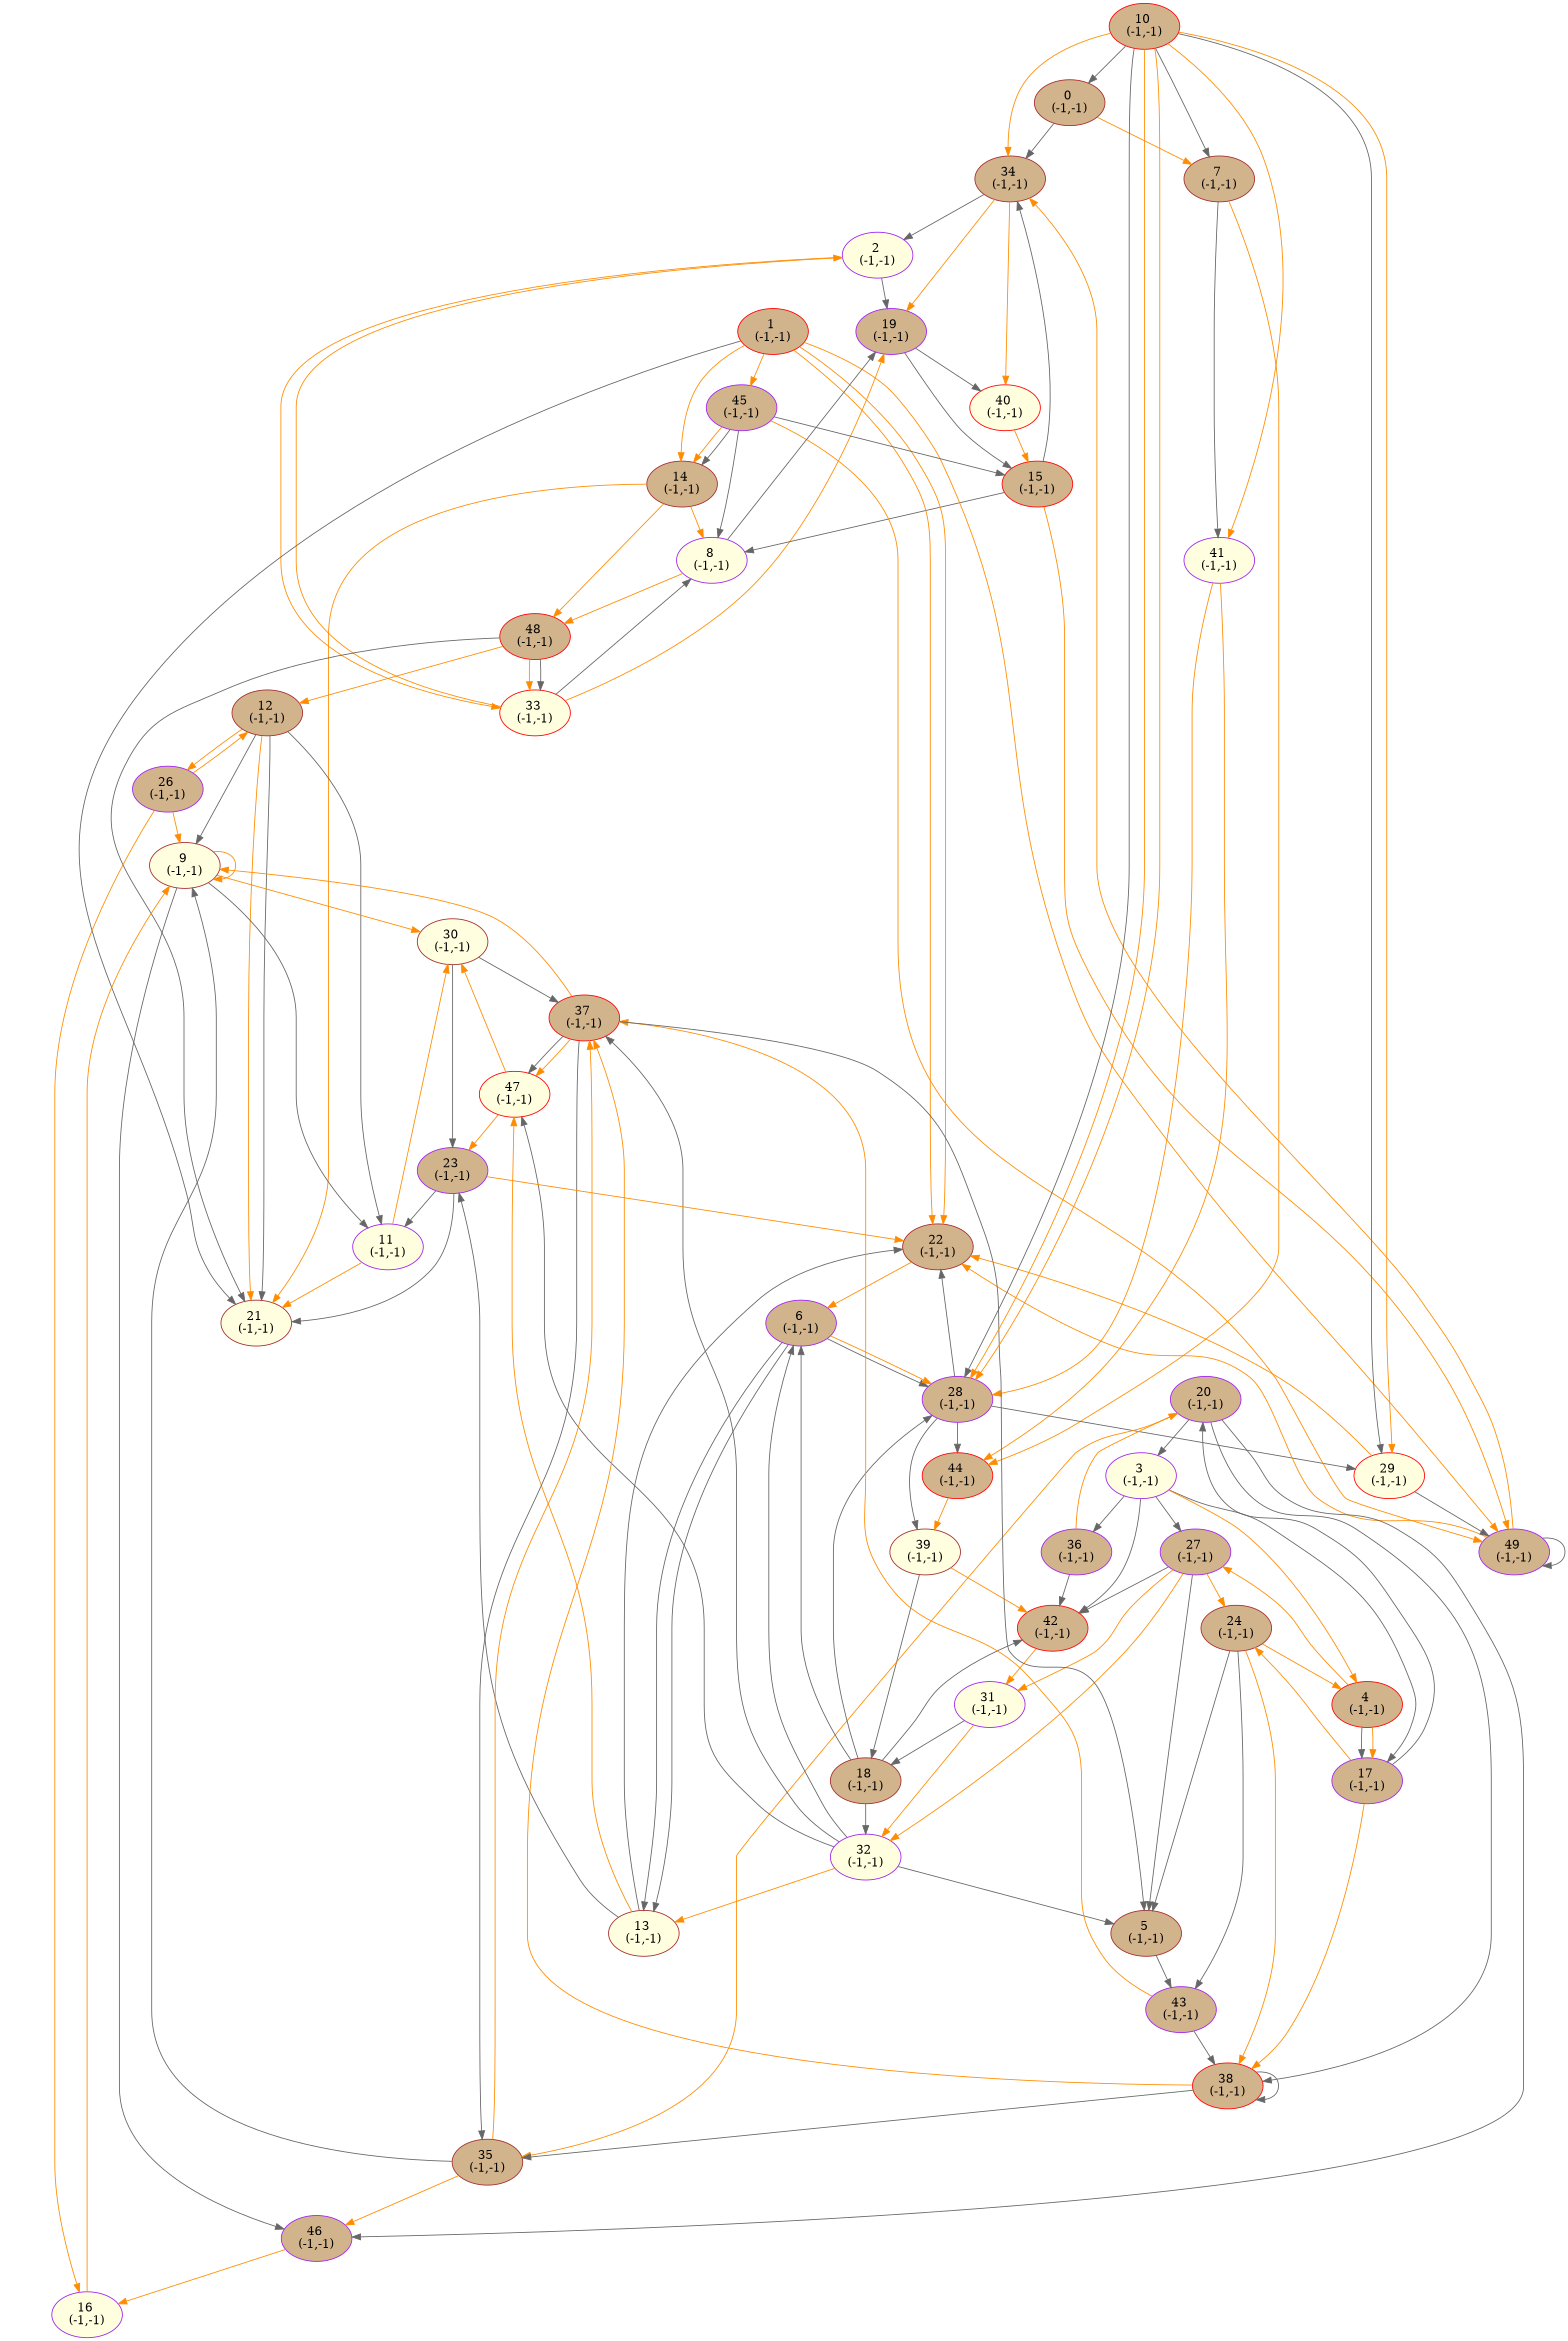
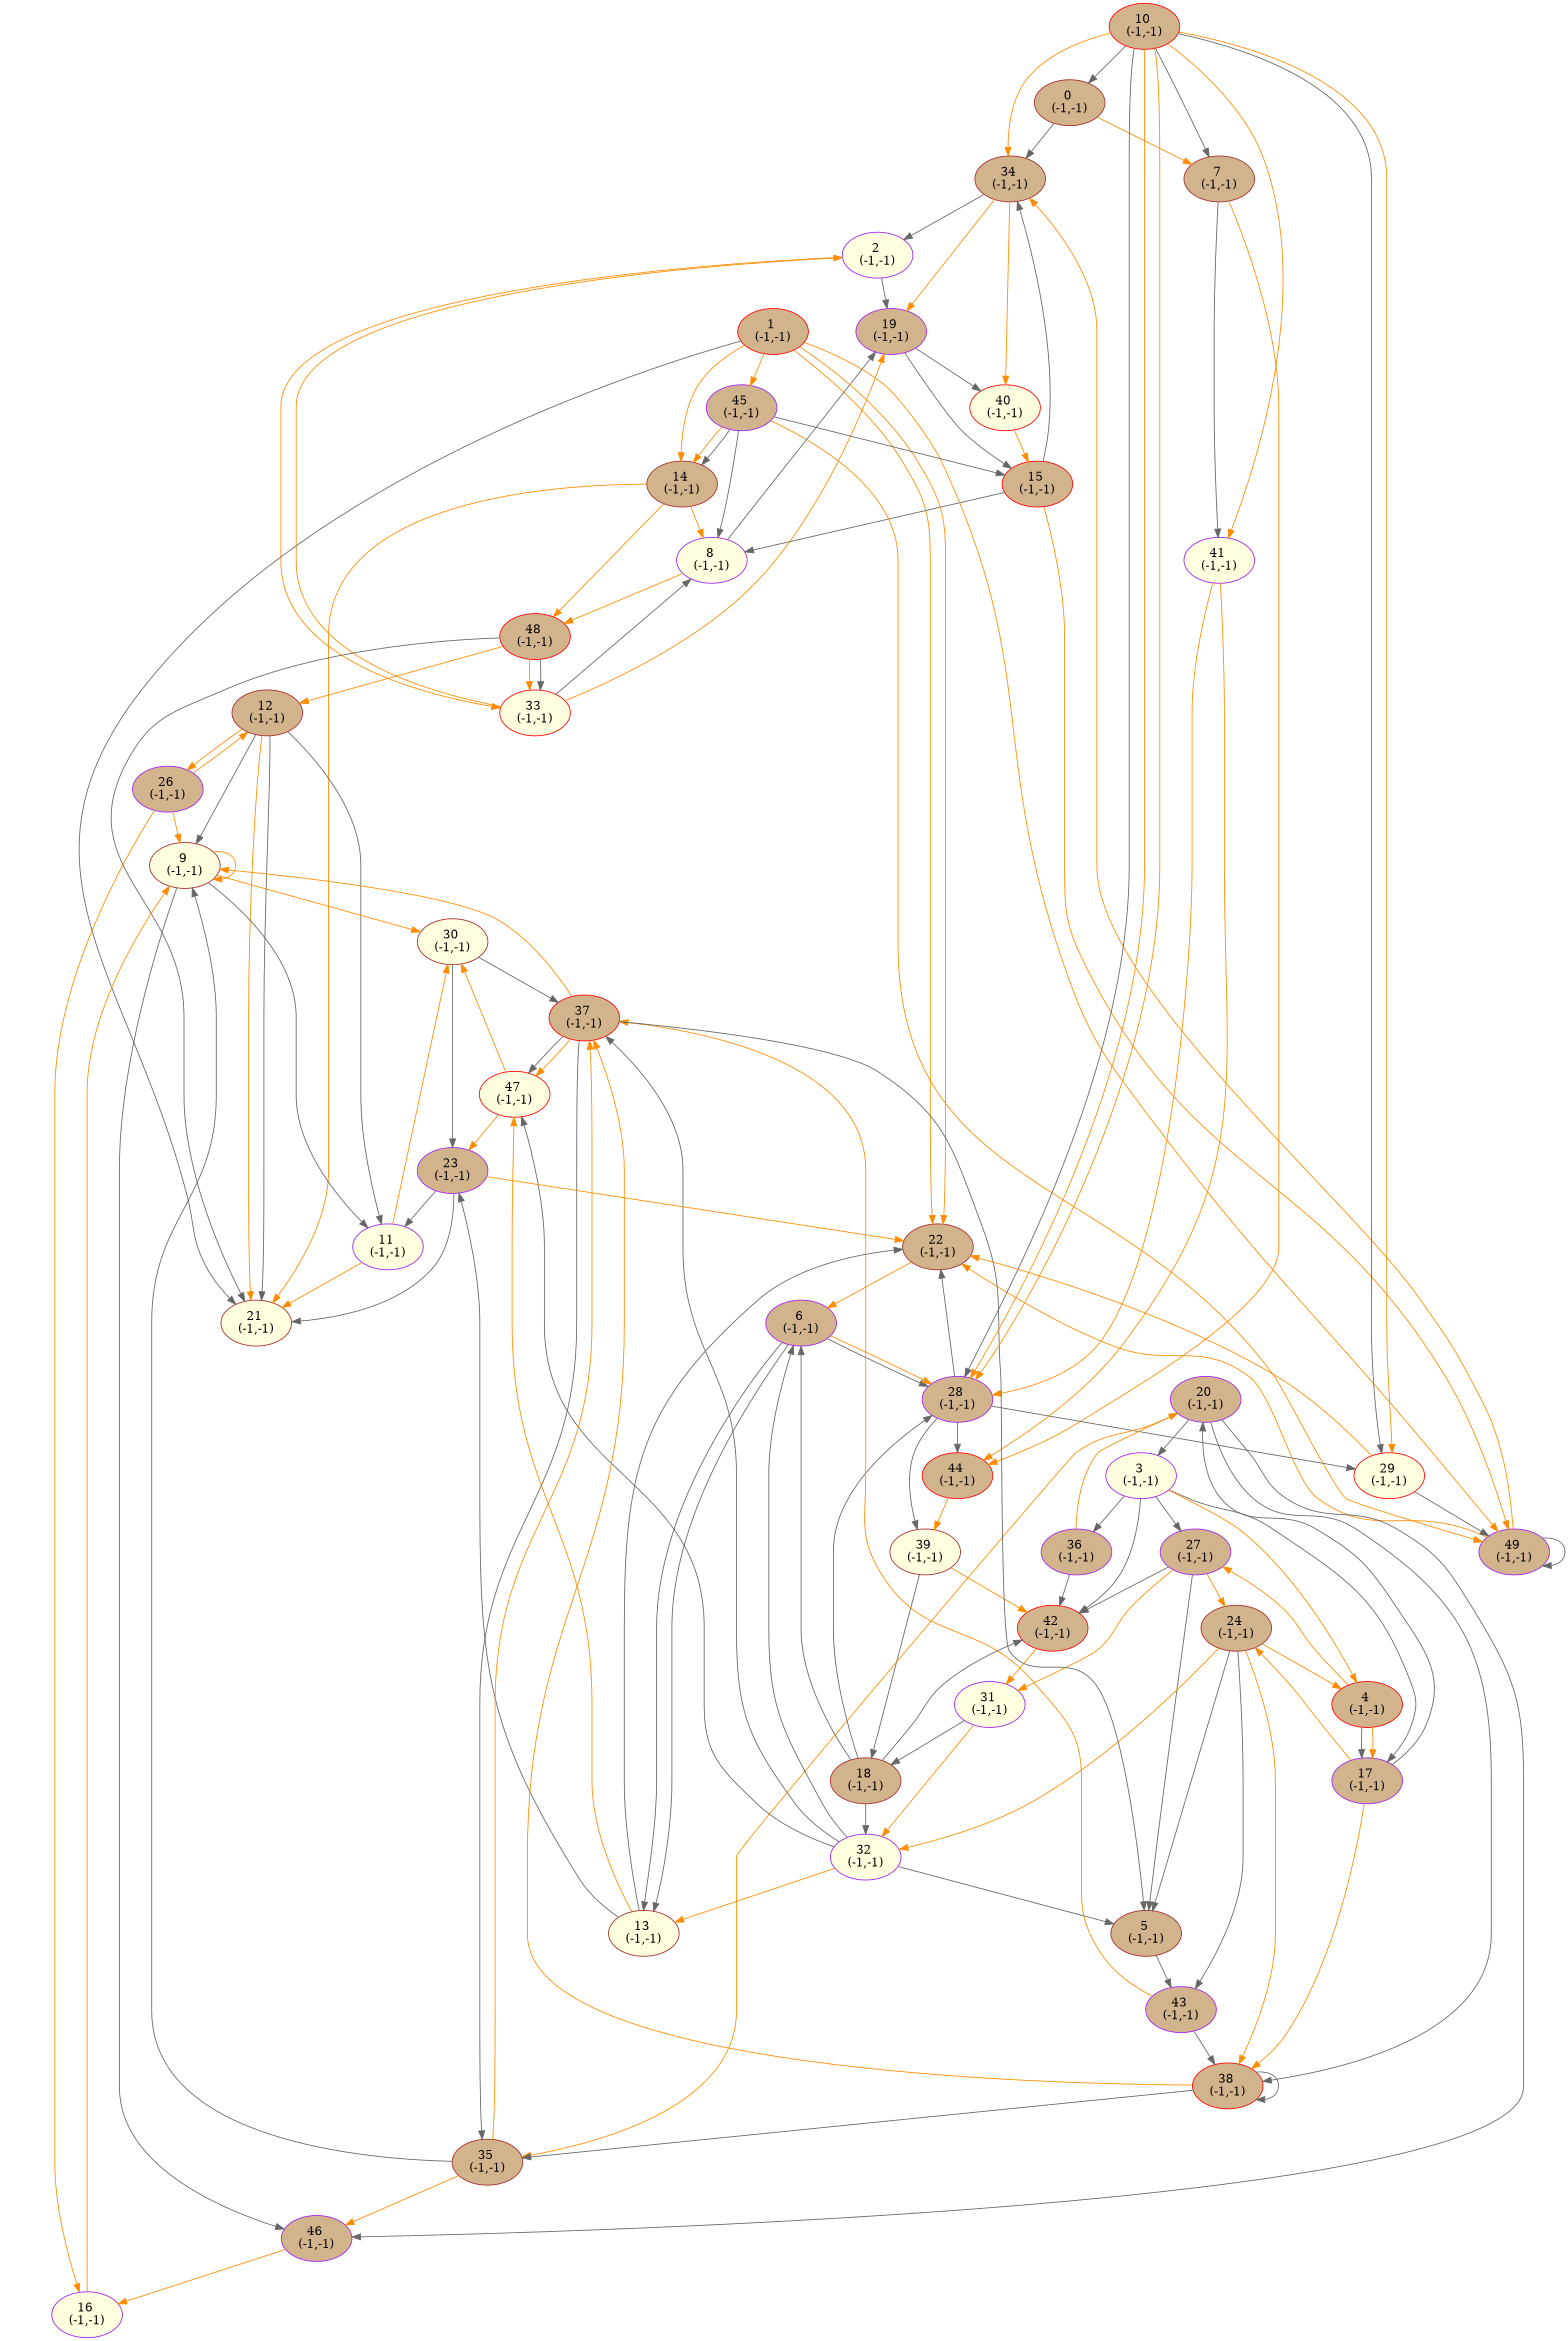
  digraph {
    node [color=purple fillcolor=tan style=filled]
    edge [color=gray40]
    n1 [color=brown label="0 \n(-1,-1)"]
    n2 [color=brown label="34 \n(-1,-1)"]
    n3 [color=brown label="7 \n(-1,-1)"]
    n4 [fillcolor=lightyellow label="2 \n(-1,-1)"]
    n5 [label="19 \n(-1,-1)"]
    n6 [color=red fillcolor=lightyellow label="40 \n(-1,-1)"]
    n7 [color=red label="44 \n(-1,-1)"]
    n8 [fillcolor=lightyellow label="41 \n(-1,-1)"]
    n9 [color=red fillcolor=lightyellow label="33 \n(-1,-1)"]
    n10 [color=red label="15 \n(-1,-1)"]
    n11 [color=brown fillcolor=lightyellow label="39 \n(-1,-1)"]
    n12 [label="28 \n(-1,-1)"]
    n13 [color=red label="1 \n(-1,-1)"]
    n14 [label="49 \n(-1,-1)"]
    n15 [color=brown label="22 \n(-1,-1)"]
    n16 [color=brown fillcolor=lightyellow label="21 \n(-1,-1)"]
    n17 [label="45 \n(-1,-1)"]
    n18 [color=brown label="14 \n(-1,-1)"]
    n19 [label="6 \n(-1,-1)"]
    n20 [fillcolor=lightyellow label="8 \n(-1,-1)"]
    n21 [color=red label="48 \n(-1,-1)"]
    n22 [color=brown fillcolor=lightyellow label="13 \n(-1,-1)"]
    n23 [color=brown label="12 \n(-1,-1)"]
    n24 [fillcolor=lightyellow label="3 \n(-1,-1)"]
    n25 [color=red label="42 \n(-1,-1)"]
    n26 [label="36 \n(-1,-1)"]
    n27 [label="27 \n(-1,-1)"]
    n28 [label="17 \n(-1,-1)"]
    n29 [color=red label="4 \n(-1,-1)"]
    n30 [fillcolor=lightyellow label="31 \n(-1,-1)"]
    n31 [label="20 \n(-1,-1)"]
    n32 [color=brown label="5 \n(-1,-1)"]
    n33 [color=brown label="24 \n(-1,-1)"]
    n34 [fillcolor=lightyellow label="32 \n(-1,-1)"]
    n35 [color=red label="38 \n(-1,-1)"]
    n36 [color=brown label="18 \n(-1,-1)"]
    n37 [label="46 \n(-1,-1)"]
    n38 [color=brown label="35 \n(-1,-1)"]
    n39 [label="43 \n(-1,-1)"]
    n40 [color=red label="37 \n(-1,-1)"]
    n41 [color=red fillcolor=lightyellow label="47 \n(-1,-1)"]
    n42 [color=brown fillcolor=lightyellow label="9 \n(-1,-1)"]
    n43 [color=red fillcolor=lightyellow label="29 \n(-1,-1)"]
    n44 [label="23 \n(-1,-1)"]
    n45 [color=brown fillcolor=lightyellow label="30 \n(-1,-1)"]
    n46 [fillcolor=lightyellow label="11 \n(-1,-1)"]
    n47 [label="26 \n(-1,-1)"]
    n48 [fillcolor=lightyellow label="16 \n(-1,-1)"]
    n49 [color=red label="10 \n(-1,-1)"]
    n1 -> n2
    n1 -> n3 [color=darkorange]
    n2 -> n4
    n2 -> n5 [color=darkorange]
    n2 -> n6 [color=darkorange]
    n3 -> n7 [color=darkorange]
    n3 -> n8
    n4 -> n5
    n4 -> n9 [color=darkorange]
    n5 -> n6
    n5 -> n10
    n6 -> n10 [color=darkorange]
    n7 -> n11 [color=darkorange]
    n8 -> n7 [color=darkorange]
    n8 -> n12 [color=darkorange]
    n9 -> n4 [color=darkorange]
    n9 -> n5 [color=darkorange]
    n9 -> n20
    n10 -> n2
    n10 -> n14 [color=darkorange]
    n10 -> n20
    n11 -> n25 [color=darkorange]
    n11 -> n36
    n12 -> n7
    n12 -> n11
    n12 -> n15
    n12 -> n43
    n13 -> n14 [color=darkorange]
    n13 -> n15 [color=darkorange]
    n13 -> n15 [color=darkorange]
    n13 -> n16
    n13 -> n17 [color=darkorange]
    n13 -> n18 [color=darkorange]
    n14 -> n2 [color=darkorange]
    n14 -> n14
    n14 -> n15 [color=darkorange]
    n15 -> n19 [color=darkorange]
    n17 -> n10
    n17 -> n14 [color=darkorange]
    n17 -> n18 [color=darkorange]
    n17 -> n18
    n17 -> n20
    n18 -> n16 [color=darkorange]
    n18 -> n20 [color=darkorange]
    n18 -> n21 [color=darkorange]
    n19 -> n12
    n19 -> n12 [color=darkorange]
    n19 -> n22
    n19 -> n22
    n20 -> n5
    n20 -> n21 [color=darkorange]
    n21 -> n9 [color=darkorange]
    n21 -> n9
    n21 -> n16
    n21 -> n23 [color=darkorange]
    n22 -> n15
    n22 -> n41 [color=darkorange]
    n22 -> n44
    n23 -> n16 [color=darkorange]
    n23 -> n16
    n23 -> n42
    n23 -> n46
    n23 -> n47 [color=darkorange]
    n24 -> n25
    n24 -> n26
    n24 -> n27
    n24 -> n28
    n24 -> n29 [color=darkorange]
    n25 -> n30 [color=darkorange]
    n26 -> n25
    n26 -> n31 [color=darkorange]
    n27 -> n25
    n27 -> n30 [color=darkorange]
    n27 -> n32
    n27 -> n33 [color=darkorange]
-   n27 -> n34 [color=darkorange]
+   n33 -> n34 [color=darkorange]
    n28 -> n31
    n28 -> n33 [color=darkorange]
    n28 -> n35 [color=darkorange]
    n29 -> n27 [color=darkorange]
    n29 -> n28
    n29 -> n28 [color=darkorange]
    n30 -> n34 [color=darkorange]
    n30 -> n36
    n31 -> n24
    n31 -> n35
    n31 -> n37
    n31 -> n38 [color=darkorange]
    n32 -> n39
    n33 -> n29 [color=darkorange]
    n33 -> n32
    n33 -> n35 [color=darkorange]
    n33 -> n39
    n34 -> n19
    n34 -> n22 [color=darkorange]
    n34 -> n32
    n34 -> n40
    n34 -> n41
    n35 -> n35
    n35 -> n38
    n35 -> n40 [color=darkorange]
    n36 -> n12
    n36 -> n19
    n36 -> n25
    n36 -> n34
    n37 -> n48 [color=darkorange]
    n38 -> n37 [color=darkorange]
    n38 -> n40 [color=darkorange]
    n38 -> n42
    n39 -> n35
    n39 -> n40 [color=darkorange]
    n40 -> n32
    n40 -> n38
    n40 -> n41
    n40 -> n41 [color=darkorange]
    n40 -> n42 [color=darkorange]
    n41 -> n44 [color=darkorange]
    n41 -> n45 [color=darkorange]
    n42 -> n37
    n42 -> n42 [color=darkorange]
    n42 -> n45 [color=darkorange]
    n42 -> n46
    n43 -> n14
    n43 -> n15 [color=darkorange]
    n44 -> n15 [color=darkorange]
    n44 -> n16
    n44 -> n46
    n45 -> n40
    n45 -> n44
    n46 -> n16 [color=darkorange]
    n46 -> n45 [color=darkorange]
    n47 -> n23 [color=darkorange]
    n47 -> n42 [color=darkorange]
    n47 -> n48 [color=darkorange]
    n48 -> n42 [color=darkorange]
    n49 -> n1
    n49 -> n2 [color=darkorange]
    n49 -> n3
    n49 -> n8 [color=darkorange]
    n49 -> n12
    n49 -> n12 [color=darkorange]
    n49 -> n12 [color=darkorange]
    n49 -> n43
    n49 -> n43 [color=darkorange]
  }
